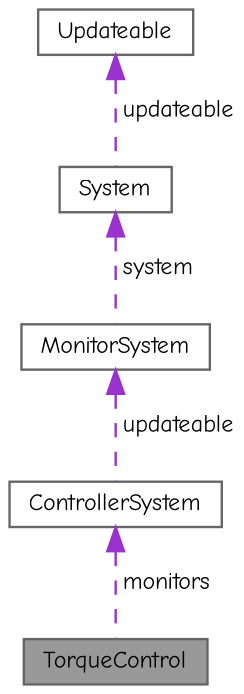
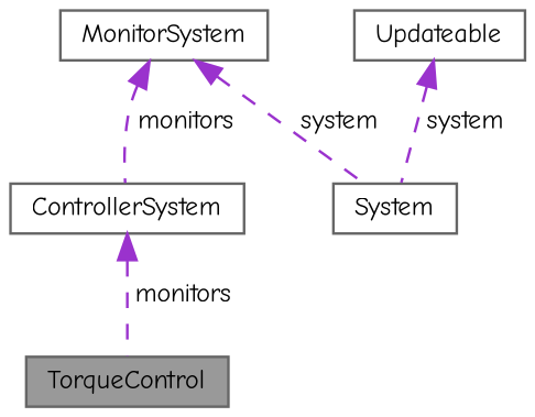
  digraph {
    fontname="Comic Neue"
    node [color=gray40 fillcolor=white fontname="Comic Neue" fontsize=10 shape=box style=filled]
    edge [color=darkorchid3 dir=back fontname="Comic Neue" fontsize=10 labelfontname=Helvetica labelfontsize=10 style=dashed]
    n1 [fillcolor=grey60 fontcolor=black height=0.2 label=TorqueControl width=0.4]
    n2 [height=0.2 label=ControllerSystem width=0.4]
    n3 [height=0.2 label=System width=0.4]
    n4 [height=0.2 label=MonitorSystem width=0.4]
    n5 [height=0.2 label=Updateable width=0.4]
    n2 -> n1 [label=" monitors"]
-   n3 -> n4 [label=" system"]
-   n4 -> n2 [label=" updateable"]
-   n5 -> n3 [label=" updateable"]
+   n4 -> n3 [label=" system"]
+   n4 -> n2 [label=" monitors"]
+   n5 -> n3 [label=" system"]
  }
